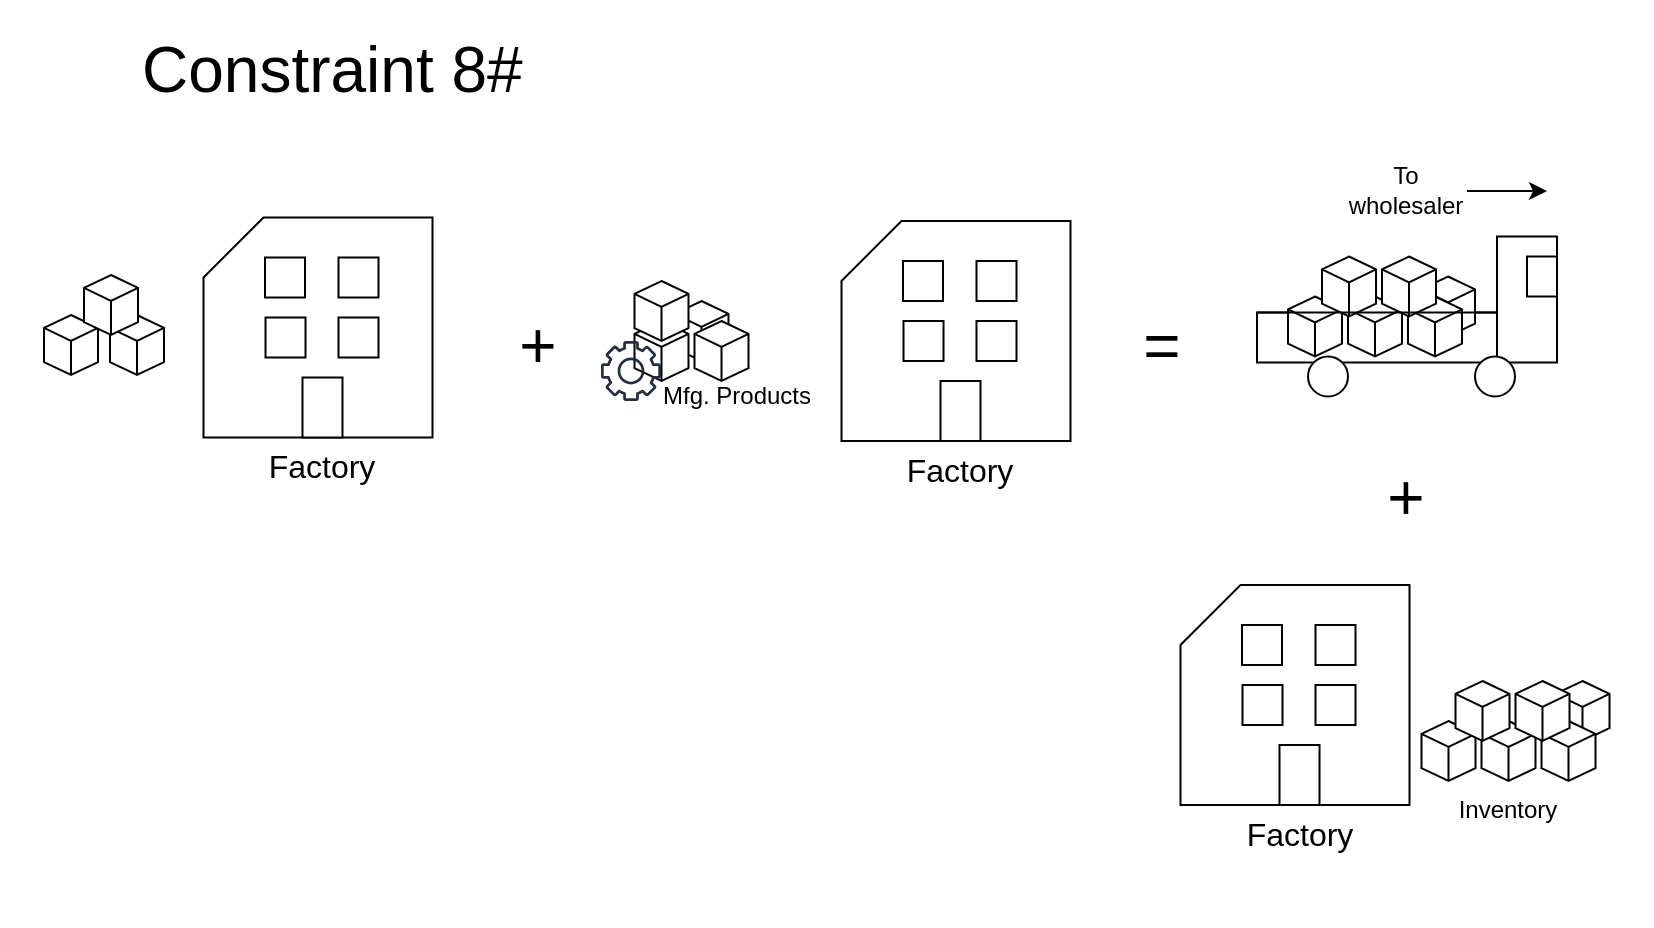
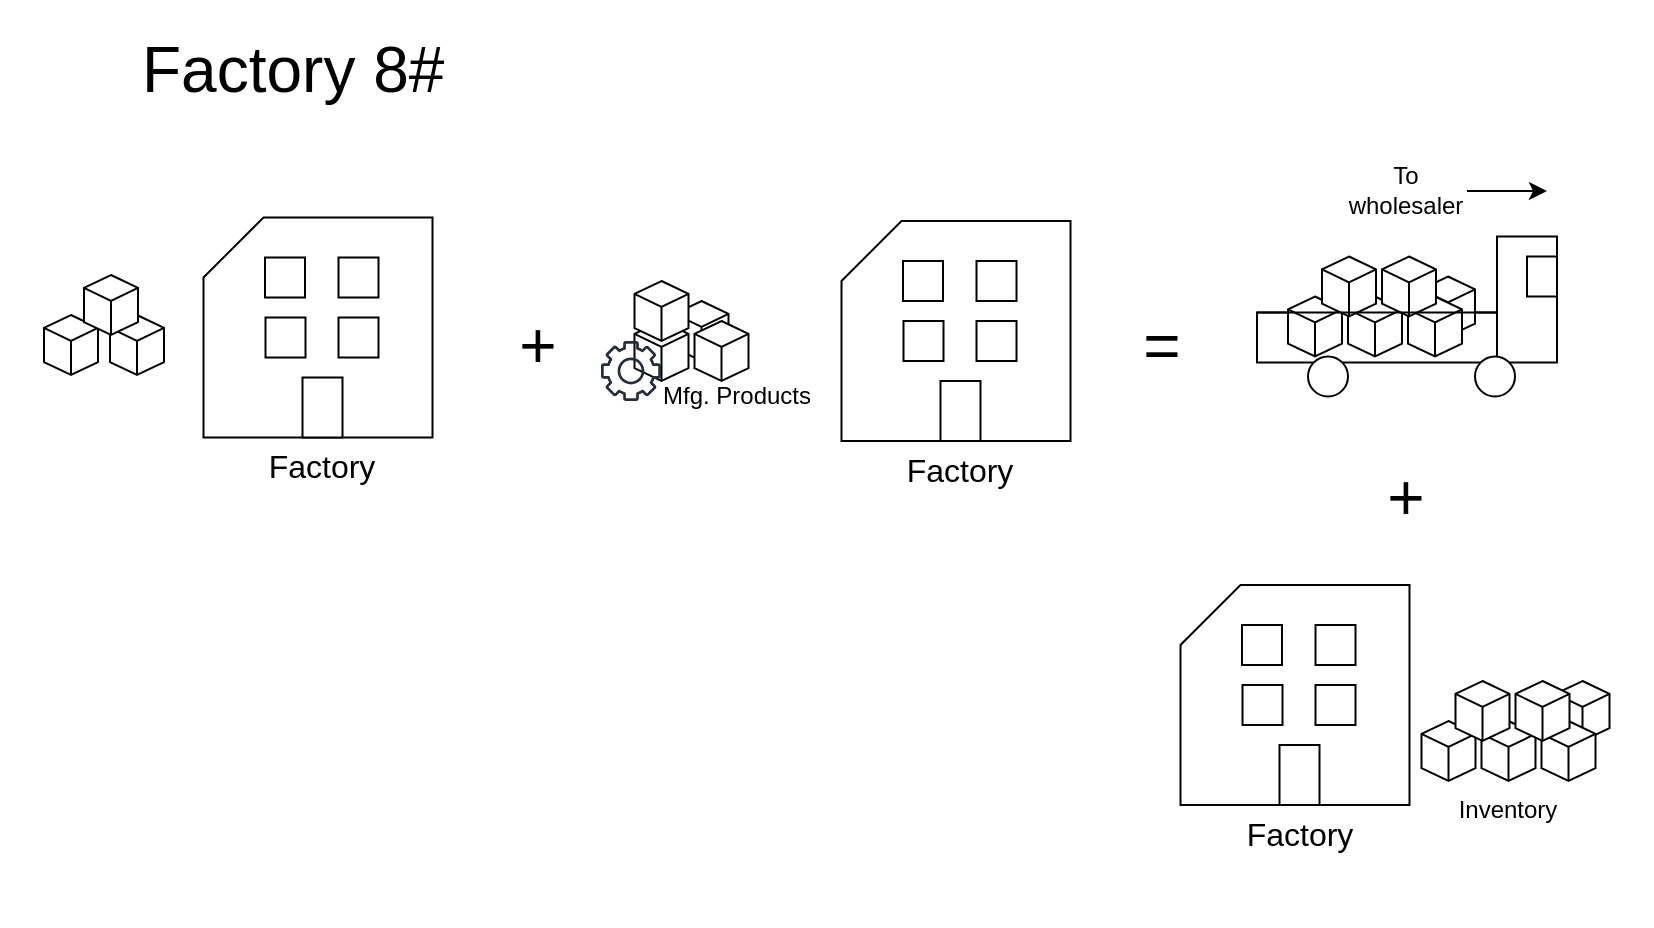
  <mxCell id="0" />
  <mxCell id="1" parent="0" />
  <mxCell id="2" value="+" style="text;html=1;strokeColor=none;fillColor=none;align=center;verticalAlign=middle;whiteSpace=wrap;rounded=0;fontSize=32;" vertex="1" parent="1"><mxGeometry x="239" y="157.75" width="60" height="30" as="geometry" /></mxCell>
  <mxCell id="3" value="=" style="text;html=1;strokeColor=none;fillColor=none;align=center;verticalAlign=middle;whiteSpace=wrap;rounded=0;fontSize=32;" vertex="1" parent="1"><mxGeometry x="550.5" y="157.75" width="60" height="30" as="geometry" /></mxCell>
  <mxCell id="4" value="Factory" style="text;html=1;strokeColor=none;fillColor=none;align=center;verticalAlign=middle;whiteSpace=wrap;rounded=0;fontSize=16;" vertex="1" parent="1"><mxGeometry x="409" y="220" width="141.5" height="30" as="geometry" /></mxCell>
  <mxCell id="5" value="" style="shape=card;whiteSpace=wrap;html=1;" vertex="1" parent="1"><mxGeometry x="420.25" y="110" width="114.5" height="110" as="geometry" /></mxCell>
  <mxCell id="6" value="" style="whiteSpace=wrap;html=1;aspect=fixed;" vertex="1" parent="1"><mxGeometry x="487.75" y="160" width="20" height="20" as="geometry" /></mxCell>
  <mxCell id="7" value="" style="whiteSpace=wrap;html=1;aspect=fixed;" vertex="1" parent="1"><mxGeometry x="451" y="130" width="20" height="20" as="geometry" /></mxCell>
  <mxCell id="8" value="" style="whiteSpace=wrap;html=1;aspect=fixed;" vertex="1" parent="1"><mxGeometry x="487.75" y="130" width="20" height="20" as="geometry" /></mxCell>
  <mxCell id="9" value="" style="whiteSpace=wrap;html=1;aspect=fixed;" vertex="1" parent="1"><mxGeometry x="451.25" y="160" width="20" height="20" as="geometry" /></mxCell>
  <mxCell id="10" value="" style="rounded=0;whiteSpace=wrap;html=1;" vertex="1" parent="1"><mxGeometry x="469.75" y="190" width="20" height="30" as="geometry" /></mxCell>
  <mxCell id="11" value="+" style="text;html=1;strokeColor=none;fillColor=none;align=center;verticalAlign=middle;whiteSpace=wrap;rounded=0;fontSize=32;" vertex="1" parent="1"><mxGeometry x="673" y="233.75" width="60" height="30" as="geometry" /></mxCell>
- <mxCell id="12" value="Constraint 8#" style="text;html=1;strokeColor=none;fillColor=none;align=left;verticalAlign=middle;whiteSpace=wrap;rounded=0;fontSize=32;" vertex="1" parent="1"><mxGeometry x="68.75" y="20" width="240" height="30" as="geometry" /></mxCell>
+ <mxCell id="12" value="Factory 8#" style="text;html=1;strokeColor=none;fillColor=none;align=left;verticalAlign=middle;whiteSpace=wrap;rounded=0;fontSize=32;" vertex="1" parent="1"><mxGeometry x="68.75" y="20" width="240" height="30" as="geometry" /></mxCell>
  <mxCell id="13" value="" style="group" vertex="1" connectable="0" parent="1"><mxGeometry x="300" y="140" width="112" height="73" as="geometry" /></mxCell>
  <mxCell id="14" value="" style="html=1;whiteSpace=wrap;shape=isoCube2;backgroundOutline=1;isoAngle=15;" vertex="1" parent="13"><mxGeometry x="36.75" y="10" width="27" height="30" as="geometry" /></mxCell>
  <mxCell id="15" value="" style="html=1;whiteSpace=wrap;shape=isoCube2;backgroundOutline=1;isoAngle=15;" vertex="1" parent="13"><mxGeometry x="16.75" y="20" width="27" height="30" as="geometry" /></mxCell>
  <mxCell id="16" value="" style="html=1;whiteSpace=wrap;shape=isoCube2;backgroundOutline=1;isoAngle=15;" vertex="1" parent="13"><mxGeometry x="46.75" y="20" width="27" height="30" as="geometry" /></mxCell>
  <mxCell id="17" value="" style="html=1;whiteSpace=wrap;shape=isoCube2;backgroundOutline=1;isoAngle=15;" vertex="1" parent="13"><mxGeometry x="16.75" width="27" height="30" as="geometry" /></mxCell>
  <mxCell id="18" value="Mfg. Products" style="text;html=1;strokeColor=none;fillColor=none;align=center;verticalAlign=middle;whiteSpace=wrap;rounded=0;" vertex="1" parent="13"><mxGeometry x="25.25" y="43" width="86.75" height="30" as="geometry" /></mxCell>
  <mxCell id="19" value="" style="sketch=0;outlineConnect=0;fontColor=#232F3E;gradientColor=none;fillColor=#232F3D;strokeColor=none;dashed=0;verticalLabelPosition=bottom;verticalAlign=top;align=center;html=1;fontSize=12;fontStyle=0;aspect=fixed;pointerEvents=1;shape=mxgraph.aws4.gear;" vertex="1" parent="13"><mxGeometry y="30" width="30" height="30" as="geometry" /></mxCell>
  <mxCell id="20" value="" style="group" vertex="1" connectable="0" parent="1"><mxGeometry x="90" y="96.25" width="141.5" height="161.5" as="geometry" /></mxCell>
  <mxCell id="21" value="Factory" style="text;html=1;strokeColor=none;fillColor=none;align=center;verticalAlign=middle;whiteSpace=wrap;rounded=0;fontSize=16;" vertex="1" parent="20"><mxGeometry y="122" width="141.5" height="30" as="geometry" /></mxCell>
  <mxCell id="22" value="" style="shape=card;whiteSpace=wrap;html=1;" vertex="1" parent="20"><mxGeometry x="11.25" y="12" width="114.5" height="110" as="geometry" /></mxCell>
  <mxCell id="23" value="" style="whiteSpace=wrap;html=1;aspect=fixed;" vertex="1" parent="20"><mxGeometry x="78.75" y="62" width="20" height="20" as="geometry" /></mxCell>
  <mxCell id="24" value="" style="whiteSpace=wrap;html=1;aspect=fixed;" vertex="1" parent="20"><mxGeometry x="42" y="32" width="20" height="20" as="geometry" /></mxCell>
  <mxCell id="25" value="" style="whiteSpace=wrap;html=1;aspect=fixed;" vertex="1" parent="20"><mxGeometry x="78.75" y="32" width="20" height="20" as="geometry" /></mxCell>
  <mxCell id="26" value="" style="whiteSpace=wrap;html=1;aspect=fixed;" vertex="1" parent="20"><mxGeometry x="42.25" y="62" width="20" height="20" as="geometry" /></mxCell>
  <mxCell id="27" value="" style="rounded=0;whiteSpace=wrap;html=1;" vertex="1" parent="20"><mxGeometry x="60.75" y="92" width="20" height="30" as="geometry" /></mxCell>
  <mxCell id="28" value="" style="group" vertex="1" connectable="0" parent="1"><mxGeometry x="20" y="137" width="70" height="80" as="geometry" /></mxCell>
  <mxCell id="29" value="" style="html=1;whiteSpace=wrap;shape=isoCube2;backgroundOutline=1;isoAngle=15;" vertex="1" parent="28"><mxGeometry x="1.5" y="20" width="27" height="30" as="geometry" /></mxCell>
  <mxCell id="30" value="" style="html=1;whiteSpace=wrap;shape=isoCube2;backgroundOutline=1;isoAngle=15;" vertex="1" parent="28"><mxGeometry x="34.5" y="20" width="27" height="30" as="geometry" /></mxCell>
  <mxCell id="31" value="" style="html=1;whiteSpace=wrap;shape=isoCube2;backgroundOutline=1;isoAngle=15;" vertex="1" parent="28"><mxGeometry x="21.5" width="27" height="30" as="geometry" /></mxCell>
  <mxCell id="32" value="" style="group" vertex="1" connectable="0" parent="1"><mxGeometry x="628" y="117.75" width="150" height="110" as="geometry" /></mxCell>
  <mxCell id="33" value="" style="rounded=0;whiteSpace=wrap;html=1;" vertex="1" parent="32"><mxGeometry y="38" width="120" height="25" as="geometry" /></mxCell>
  <mxCell id="34" value="" style="html=1;whiteSpace=wrap;shape=isoCube2;backgroundOutline=1;isoAngle=15;" vertex="1" parent="32"><mxGeometry x="15.5" y="30" width="27" height="30" as="geometry" /></mxCell>
  <mxCell id="35" value="" style="html=1;whiteSpace=wrap;shape=isoCube2;backgroundOutline=1;isoAngle=15;" vertex="1" parent="32"><mxGeometry x="45.5" y="30" width="27" height="30" as="geometry" /></mxCell>
  <mxCell id="36" value="" style="html=1;whiteSpace=wrap;shape=isoCube2;backgroundOutline=1;isoAngle=15;" vertex="1" parent="32"><mxGeometry x="32.5" y="10" width="27" height="30" as="geometry" /></mxCell>
  <mxCell id="37" value="" style="html=1;whiteSpace=wrap;shape=isoCube2;backgroundOutline=1;isoAngle=15;" vertex="1" parent="32"><mxGeometry x="82" y="20" width="27" height="30" as="geometry" /></mxCell>
  <mxCell id="38" value="" style="html=1;whiteSpace=wrap;shape=isoCube2;backgroundOutline=1;isoAngle=15;" vertex="1" parent="32"><mxGeometry x="75.5" y="30" width="27" height="30" as="geometry" /></mxCell>
  <mxCell id="39" value="" style="html=1;whiteSpace=wrap;shape=isoCube2;backgroundOutline=1;isoAngle=15;" vertex="1" parent="32"><mxGeometry x="62.5" y="10" width="27" height="30" as="geometry" /></mxCell>
  <mxCell id="40" value="" style="rounded=0;whiteSpace=wrap;html=1;" vertex="1" parent="32"><mxGeometry x="120" width="30" height="63" as="geometry" /></mxCell>
  <mxCell id="41" value="" style="endArrow=none;html=1;rounded=0;entryX=1;entryY=0;entryDx=0;entryDy=0;" edge="1" parent="32" target="33"><mxGeometry width="50" height="50" relative="1" as="geometry"><mxPoint y="38" as="sourcePoint" /><mxPoint x="50" y="-12" as="targetPoint" /></mxGeometry></mxCell>
  <mxCell id="42" value="" style="ellipse;whiteSpace=wrap;html=1;aspect=fixed;" vertex="1" parent="32"><mxGeometry x="25.5" y="60" width="20" height="20" as="geometry" /></mxCell>
  <mxCell id="43" value="" style="ellipse;whiteSpace=wrap;html=1;aspect=fixed;" vertex="1" parent="32"><mxGeometry x="109" y="60" width="20" height="20" as="geometry" /></mxCell>
  <mxCell id="44" value="" style="rounded=0;whiteSpace=wrap;html=1;" vertex="1" parent="32"><mxGeometry x="135" y="10" width="15" height="20" as="geometry" /></mxCell>
  <mxCell id="45" value="" style="group" vertex="1" connectable="0" parent="1"><mxGeometry x="578.5" y="280" width="225.75" height="161.5" as="geometry" /></mxCell>
  <mxCell id="46" value="" style="group" vertex="1" connectable="0" parent="45"><mxGeometry x="131.75" y="60" width="94" height="80" as="geometry" /></mxCell>
  <mxCell id="47" value="" style="html=1;whiteSpace=wrap;shape=isoCube2;backgroundOutline=1;isoAngle=15;" vertex="1" parent="46"><mxGeometry y="20" width="27" height="30" as="geometry" /></mxCell>
  <mxCell id="48" value="" style="html=1;whiteSpace=wrap;shape=isoCube2;backgroundOutline=1;isoAngle=15;" vertex="1" parent="46"><mxGeometry x="30" y="20" width="27" height="30" as="geometry" /></mxCell>
  <mxCell id="49" value="" style="html=1;whiteSpace=wrap;shape=isoCube2;backgroundOutline=1;isoAngle=15;" vertex="1" parent="46"><mxGeometry x="17" width="27" height="30" as="geometry" /></mxCell>
  <mxCell id="50" value="" style="html=1;whiteSpace=wrap;shape=isoCube2;backgroundOutline=1;isoAngle=15;" vertex="1" parent="46"><mxGeometry x="67" width="27" height="30" as="geometry" /></mxCell>
  <mxCell id="51" value="" style="html=1;whiteSpace=wrap;shape=isoCube2;backgroundOutline=1;isoAngle=15;" vertex="1" parent="46"><mxGeometry x="60" y="20" width="27" height="30" as="geometry" /></mxCell>
  <mxCell id="52" value="" style="html=1;whiteSpace=wrap;shape=isoCube2;backgroundOutline=1;isoAngle=15;" vertex="1" parent="46"><mxGeometry x="47" width="27" height="30" as="geometry" /></mxCell>
  <mxCell id="53" value="Inventory" style="text;html=1;strokeColor=none;fillColor=none;align=center;verticalAlign=middle;whiteSpace=wrap;rounded=0;" vertex="1" parent="46"><mxGeometry x="8.5" y="50" width="70" height="30" as="geometry" /></mxCell>
  <mxCell id="54" value="" style="group" vertex="1" connectable="0" parent="45"><mxGeometry width="141.5" height="161.5" as="geometry" /></mxCell>
  <mxCell id="55" value="Factory" style="text;html=1;strokeColor=none;fillColor=none;align=center;verticalAlign=middle;whiteSpace=wrap;rounded=0;fontSize=16;" vertex="1" parent="54"><mxGeometry y="122" width="141.5" height="30" as="geometry" /></mxCell>
  <mxCell id="56" value="" style="shape=card;whiteSpace=wrap;html=1;" vertex="1" parent="54"><mxGeometry x="11.25" y="12" width="114.5" height="110" as="geometry" /></mxCell>
  <mxCell id="57" value="" style="whiteSpace=wrap;html=1;aspect=fixed;" vertex="1" parent="54"><mxGeometry x="78.75" y="62" width="20" height="20" as="geometry" /></mxCell>
  <mxCell id="58" value="" style="whiteSpace=wrap;html=1;aspect=fixed;" vertex="1" parent="54"><mxGeometry x="42" y="32" width="20" height="20" as="geometry" /></mxCell>
  <mxCell id="59" value="" style="whiteSpace=wrap;html=1;aspect=fixed;" vertex="1" parent="54"><mxGeometry x="78.75" y="32" width="20" height="20" as="geometry" /></mxCell>
  <mxCell id="60" value="" style="whiteSpace=wrap;html=1;aspect=fixed;" vertex="1" parent="54"><mxGeometry x="42.25" y="62" width="20" height="20" as="geometry" /></mxCell>
  <mxCell id="61" value="" style="rounded=0;whiteSpace=wrap;html=1;" vertex="1" parent="54"><mxGeometry x="60.75" y="92" width="20" height="30" as="geometry" /></mxCell>
  <mxCell id="62" value="" style="endArrow=classic;html=1;rounded=0;" edge="1" parent="1"><mxGeometry width="50" height="50" relative="1" as="geometry"><mxPoint x="733" y="95" as="sourcePoint" /><mxPoint x="773" y="95" as="targetPoint" /></mxGeometry></mxCell>
  <mxCell id="63" value="To&lt;br&gt;wholesaler" style="text;html=1;strokeColor=none;fillColor=none;align=center;verticalAlign=middle;whiteSpace=wrap;rounded=0;" vertex="1" parent="1"><mxGeometry x="673" y="80" width="60" height="30" as="geometry" /></mxCell>
